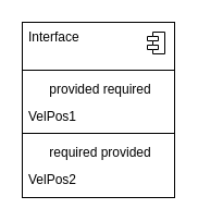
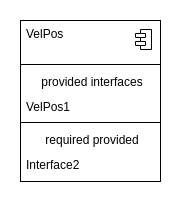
  <mxCell id="0" />
  <mxCell id="1" parent="0" />
  <mxCell id="2" value="" style="fontStyle=1;align=center;verticalAlign=top;childLayout=stackLayout;horizontal=1;horizontalStack=0;resizeParent=1;resizeParentMax=0;resizeLast=0;marginBottom=0;" vertex="1" parent="1"><mxGeometry x="20" y="20" width="140" height="161" as="geometry" /></mxCell>
- <mxCell id="3" value="Interface" style="html=1;align=left;spacingLeft=4;verticalAlign=top;strokeColor=none;fillColor=none;whiteSpace=wrap;" vertex="1" parent="2"><mxGeometry width="140" height="40" as="geometry" /></mxCell>
+ <mxCell id="3" value="VelPos" style="html=1;align=left;spacingLeft=4;verticalAlign=top;strokeColor=none;fillColor=none;whiteSpace=wrap;" vertex="1" parent="2"><mxGeometry width="140" height="40" as="geometry" /></mxCell>
  <mxCell id="4" value="" style="shape=module;jettyWidth=10;jettyHeight=4;" vertex="1" parent="3"><mxGeometry x="1" width="16" height="20" relative="1" as="geometry"><mxPoint x="-25" y="9" as="offset" /></mxGeometry></mxCell>
  <mxCell id="5" value="" style="line;strokeWidth=1;fillColor=none;align=left;verticalAlign=middle;spacingTop=-1;spacingLeft=3;spacingRight=3;rotatable=0;labelPosition=right;points=[];portConstraint=eastwest;" vertex="1" parent="2"><mxGeometry y="40" width="140" height="8" as="geometry" /></mxCell>
- <mxCell id="6" value="provided required" style="html=1;align=center;spacingLeft=4;verticalAlign=top;strokeColor=none;fillColor=none;whiteSpace=wrap;" vertex="1" parent="2"><mxGeometry y="48" width="140" height="25" as="geometry" /></mxCell>
+ <mxCell id="6" value="provided interfaces" style="html=1;align=center;spacingLeft=4;verticalAlign=top;strokeColor=none;fillColor=none;whiteSpace=wrap;" vertex="1" parent="2"><mxGeometry y="48" width="140" height="25" as="geometry" /></mxCell>
  <mxCell id="7" value="VelPos1" style="html=1;align=left;spacingLeft=4;verticalAlign=top;strokeColor=none;fillColor=none;whiteSpace=wrap;" vertex="1" parent="2"><mxGeometry y="73" width="140" height="25" as="geometry" /></mxCell>
  <mxCell id="8" value="" style="line;strokeWidth=1;fillColor=none;align=left;verticalAlign=middle;spacingTop=-1;spacingLeft=3;spacingRight=3;rotatable=0;labelPosition=right;points=[];portConstraint=eastwest;" vertex="1" parent="2"><mxGeometry y="98" width="140" height="8" as="geometry" /></mxCell>
  <mxCell id="9" value="required provided" style="html=1;align=center;spacingLeft=4;verticalAlign=top;strokeColor=none;fillColor=none;whiteSpace=wrap;" vertex="1" parent="2"><mxGeometry y="106" width="140" height="25" as="geometry" /></mxCell>
- <mxCell id="10" value="VelPos2" style="html=1;align=left;spacingLeft=4;verticalAlign=top;strokeColor=none;fillColor=none;whiteSpace=wrap;" vertex="1" parent="2"><mxGeometry y="131" width="140" height="30" as="geometry" /></mxCell>
+ <mxCell id="10" value="Interface2" style="html=1;align=left;spacingLeft=4;verticalAlign=top;strokeColor=none;fillColor=none;whiteSpace=wrap;" vertex="1" parent="2"><mxGeometry y="131" width="140" height="30" as="geometry" /></mxCell>
